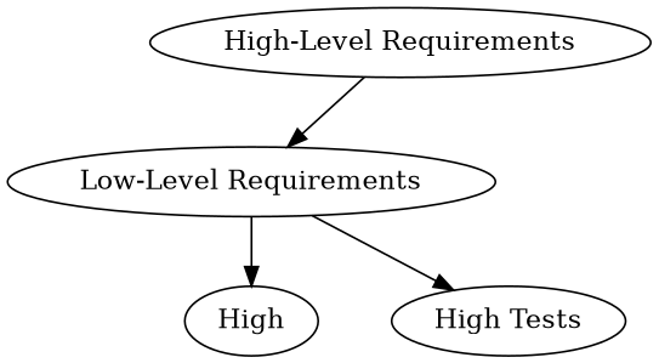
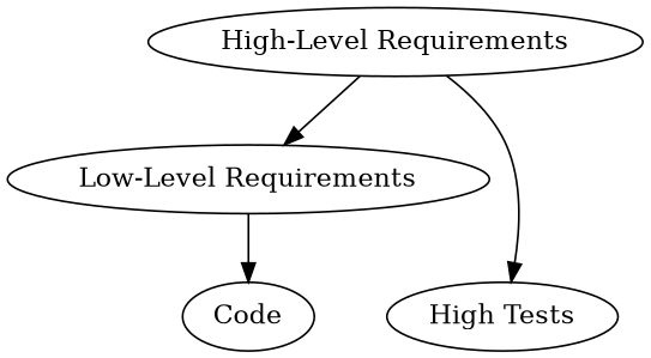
  digraph {
    "High-Level Requirements"
    "Low-Level Requirements"
-   Code [label=High]
+   Code
    n4 [label="High Tests"]
    "High-Level Requirements" -> "Low-Level Requirements"
    "Low-Level Requirements" -> Code
-   "Low-Level Requirements" -> n4
+   "High-Level Requirements" -> n4
  }
